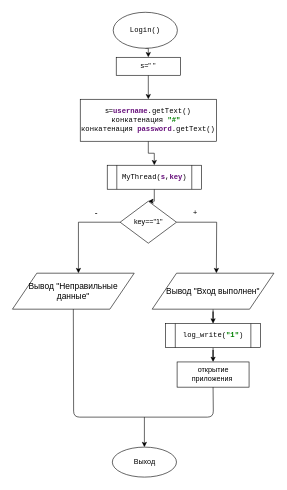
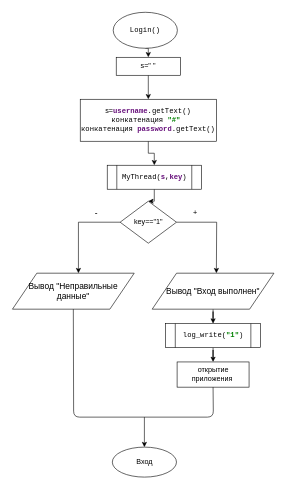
  <mxCell id="0" />
  <mxCell id="1" parent="0" />
  <mxCell id="2" style="edgeStyle=orthogonalEdgeStyle;rounded=0;orthogonalLoop=1;jettySize=auto;html=1;exitX=0.5;exitY=1;exitDx=0;exitDy=0;entryX=0.5;entryY=0;entryDx=0;entryDy=0;" edge="1" parent="1" source="3" target="5"><mxGeometry relative="1" as="geometry" /></mxCell>
  <mxCell id="3" value="&lt;pre style=&quot;background-color: rgb(255 , 255 , 255) ; font-family: &amp;#34;courier new&amp;#34;&quot;&gt;Login()&lt;/pre&gt;" style="ellipse;whiteSpace=wrap;html=1;" vertex="1" parent="1"><mxGeometry x="188" y="20" width="107" height="60" as="geometry" /></mxCell>
  <mxCell id="4" style="edgeStyle=orthogonalEdgeStyle;rounded=0;orthogonalLoop=1;jettySize=auto;html=1;exitX=0.5;exitY=1;exitDx=0;exitDy=0;entryX=0.5;entryY=0;entryDx=0;entryDy=0;" edge="1" parent="1" source="5" target="7"><mxGeometry relative="1" as="geometry" /></mxCell>
  <mxCell id="5" value="s=&quot; &quot;" style="rounded=0;whiteSpace=wrap;html=1;" vertex="1" parent="1"><mxGeometry x="193" y="95" width="107" height="30" as="geometry" /></mxCell>
  <mxCell id="6" value="" style="edgeStyle=orthogonalEdgeStyle;rounded=0;orthogonalLoop=1;jettySize=auto;html=1;" edge="1" parent="1" source="7" target="9"><mxGeometry relative="1" as="geometry" /></mxCell>
  <mxCell id="7" value="s=&lt;span style=&quot;font-family: &amp;#34;courier new&amp;#34; ; color: rgb(102 , 14 , 122) ; font-weight: bold&quot;&gt;username&lt;/span&gt;&lt;span style=&quot;background-color: rgb(255 , 255 , 255)&quot;&gt;&lt;font face=&quot;courier new&quot;&gt;.getText()&lt;br&gt;конкатенация&amp;nbsp;&lt;/font&gt;&lt;/span&gt;&lt;span style=&quot;font-family: &amp;#34;courier new&amp;#34; ; color: rgb(0 , 128 , 0) ; font-weight: bold&quot;&gt;&quot;#&quot;&amp;nbsp;&lt;br&gt;&lt;/span&gt;&lt;span style=&quot;font-family: &amp;#34;courier new&amp;#34; ; background-color: rgb(255 , 255 , 255)&quot;&gt;конкатенация&amp;nbsp;&lt;/span&gt;&lt;span style=&quot;font-family: &amp;#34;courier new&amp;#34; ; color: rgb(102 , 14 , 122) ; font-weight: bold&quot;&gt;password&lt;/span&gt;&lt;span style=&quot;background-color: rgb(255 , 255 , 255) ; font-family: &amp;#34;courier new&amp;#34;&quot;&gt;.getText()&lt;/span&gt;" style="rounded=0;whiteSpace=wrap;html=1;" vertex="1" parent="1"><mxGeometry x="133" y="165" width="227" height="70" as="geometry" /></mxCell>
  <mxCell id="8" value="" style="edgeStyle=orthogonalEdgeStyle;rounded=0;orthogonalLoop=1;jettySize=auto;html=1;" edge="1" parent="1" source="9" target="12"><mxGeometry relative="1" as="geometry" /></mxCell>
  <mxCell id="9" value="&lt;pre style=&quot;background-color: rgb(255 , 255 , 255) ; font-family: &amp;#34;courier new&amp;#34;&quot;&gt;MyThread(&lt;span style=&quot;color: #660e7a ; font-weight: bold&quot;&gt;s&lt;/span&gt;,&lt;span style=&quot;color: #660e7a ; font-weight: bold&quot;&gt;key&lt;/span&gt;)&lt;/pre&gt;" style="shape=process;whiteSpace=wrap;html=1;backgroundOutline=1;" vertex="1" parent="1"><mxGeometry x="178" y="275" width="157" height="40" as="geometry" /></mxCell>
  <mxCell id="10" value="" style="edgeStyle=orthogonalEdgeStyle;rounded=0;orthogonalLoop=1;jettySize=auto;html=1;" edge="1" parent="1" source="12"><mxGeometry relative="1" as="geometry"><mxPoint x="360" y="455" as="targetPoint" /></mxGeometry></mxCell>
  <mxCell id="11" value="" style="edgeStyle=orthogonalEdgeStyle;rounded=0;orthogonalLoop=1;jettySize=auto;html=1;" edge="1" parent="1" source="12"><mxGeometry relative="1" as="geometry"><mxPoint x="130" y="455" as="targetPoint" /><Array as="points"><mxPoint x="130" y="370" /></Array></mxGeometry></mxCell>
  <mxCell id="12" value="key==&quot;1&quot;" style="rhombus;whiteSpace=wrap;html=1;" vertex="1" parent="1"><mxGeometry x="199.5" y="335" width="94" height="70" as="geometry" /></mxCell>
  <mxCell id="13" value="+" style="text;html=1;strokeColor=none;fillColor=none;align=center;verticalAlign=middle;whiteSpace=wrap;rounded=0;" vertex="1" parent="1"><mxGeometry x="305" y="345" width="40" height="20" as="geometry" /></mxCell>
  <mxCell id="14" value="-" style="text;html=1;strokeColor=none;fillColor=none;align=center;verticalAlign=middle;whiteSpace=wrap;rounded=0;fontSize=14;" vertex="1" parent="1"><mxGeometry x="140" y="345" width="40" height="20" as="geometry" /></mxCell>
  <mxCell id="15" value="" style="edgeStyle=orthogonalEdgeStyle;rounded=0;orthogonalLoop=1;jettySize=auto;html=1;fontSize=14;" edge="1" parent="1" source="16" target="18"><mxGeometry relative="1" as="geometry" /></mxCell>
  <mxCell id="16" value="Вывод &quot;Вход выполнен&quot;" style="shape=parallelogram;perimeter=parallelogramPerimeter;whiteSpace=wrap;html=1;fontSize=14;" vertex="1" parent="1"><mxGeometry x="253" y="455" width="203" height="60" as="geometry" /></mxCell>
  <mxCell id="17" value="" style="edgeStyle=orthogonalEdgeStyle;rounded=0;orthogonalLoop=1;jettySize=auto;html=1;fontSize=12;" edge="1" parent="1" source="18" target="19"><mxGeometry relative="1" as="geometry" /></mxCell>
  <mxCell id="18" value="&lt;pre style=&quot;background-color: rgb(255, 255, 255); font-family: &amp;quot;courier new&amp;quot;; font-size: 12px;&quot;&gt;log_write(&lt;span style=&quot;color: rgb(0, 128, 0); font-weight: bold; font-size: 12px;&quot;&gt;&quot;1&quot;&lt;/span&gt;)&lt;/pre&gt;" style="shape=process;whiteSpace=wrap;html=1;backgroundOutline=1;fontSize=12;" vertex="1" parent="1"><mxGeometry x="275.5" y="539" width="158" height="40" as="geometry" /></mxCell>
  <mxCell id="19" value="открытие приложения&amp;nbsp;" style="rounded=0;whiteSpace=wrap;html=1;fontSize=12;" vertex="1" parent="1"><mxGeometry x="294.5" y="603" width="120" height="42" as="geometry" /></mxCell>
  <mxCell id="20" value="Вывод &quot;Неправильные данные&quot;" style="shape=parallelogram;perimeter=parallelogramPerimeter;whiteSpace=wrap;html=1;fontSize=14;" vertex="1" parent="1"><mxGeometry x="20" y="455" width="203" height="60" as="geometry" /></mxCell>
  <mxCell id="21" value="" style="endArrow=none;html=1;fontSize=12;entryX=0.5;entryY=1;entryDx=0;entryDy=0;exitX=0.5;exitY=1;exitDx=0;exitDy=0;" edge="1" parent="1" source="19" target="20"><mxGeometry width="50" height="50" relative="1" as="geometry"><mxPoint x="100" y="605" as="sourcePoint" /><mxPoint x="150" y="515" as="targetPoint" /><Array as="points"><mxPoint x="355" y="695" /><mxPoint x="122" y="695" /></Array></mxGeometry></mxCell>
  <mxCell id="22" value="" style="endArrow=classic;html=1;fontSize=12;entryX=0.5;entryY=0;entryDx=0;entryDy=0;" edge="1" parent="1" target="23"><mxGeometry width="50" height="50" relative="1" as="geometry"><mxPoint x="240" y="695" as="sourcePoint" /><mxPoint x="270" y="705" as="targetPoint" /></mxGeometry></mxCell>
- <mxCell id="23" value="Выход" style="ellipse;whiteSpace=wrap;html=1;fontSize=12;" vertex="1" parent="1"><mxGeometry x="186.5" y="745" width="107" height="50" as="geometry" /></mxCell>
+ <mxCell id="23" value="Вход" style="ellipse;whiteSpace=wrap;html=1;fontSize=12;" vertex="1" parent="1"><mxGeometry x="186.5" y="745" width="107" height="50" as="geometry" /></mxCell>
